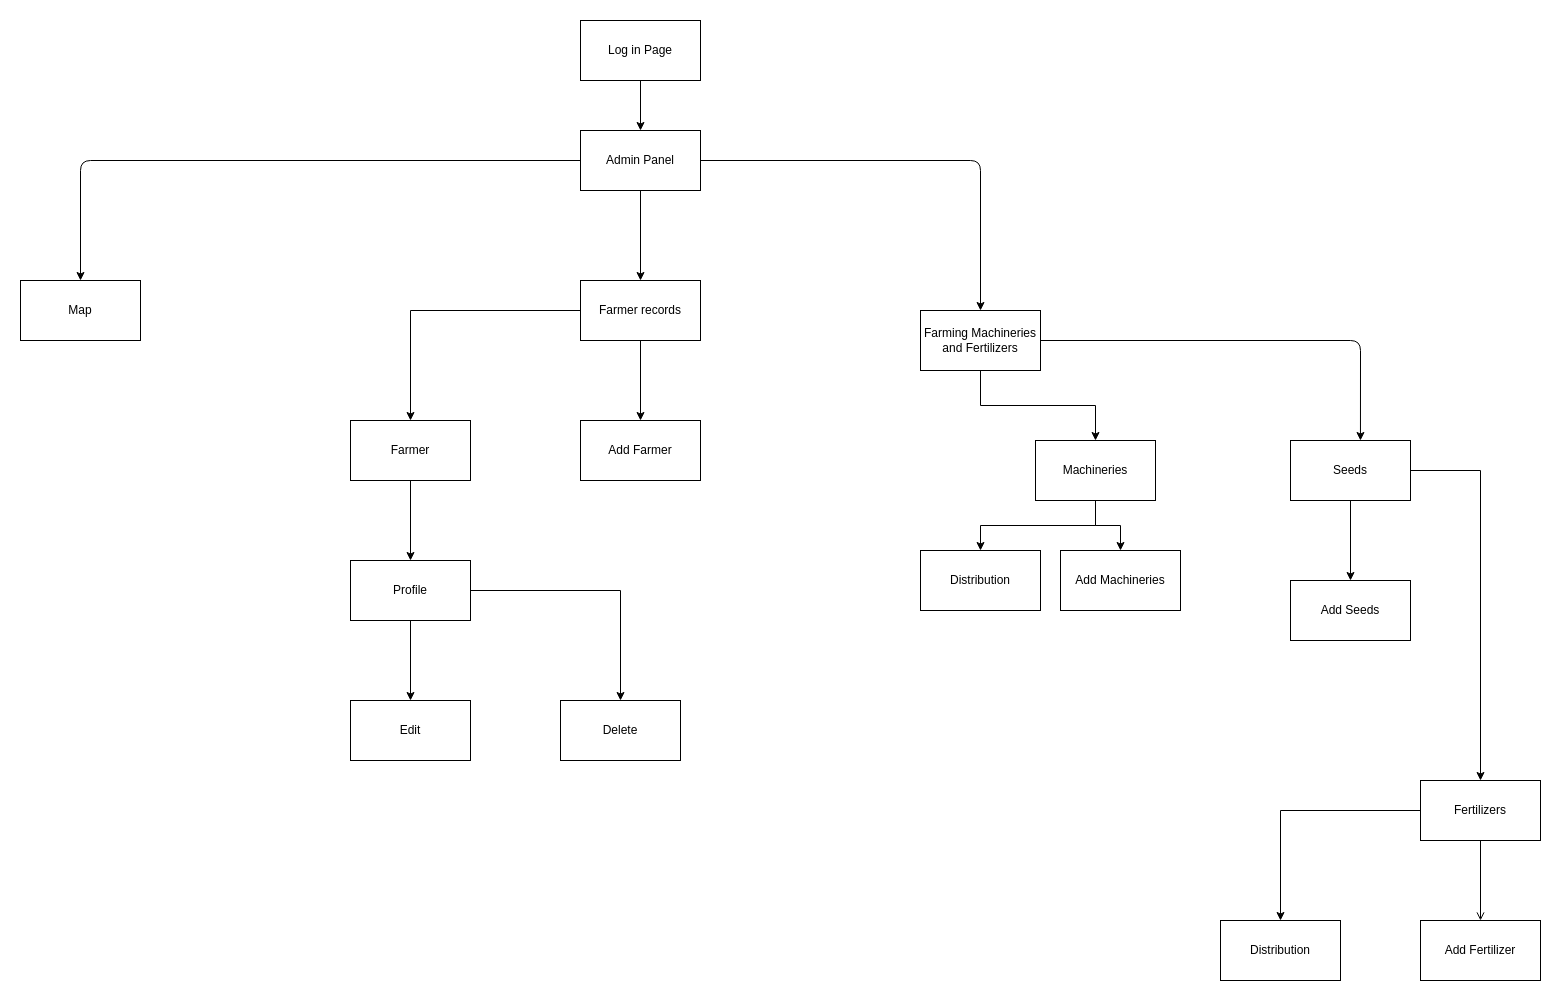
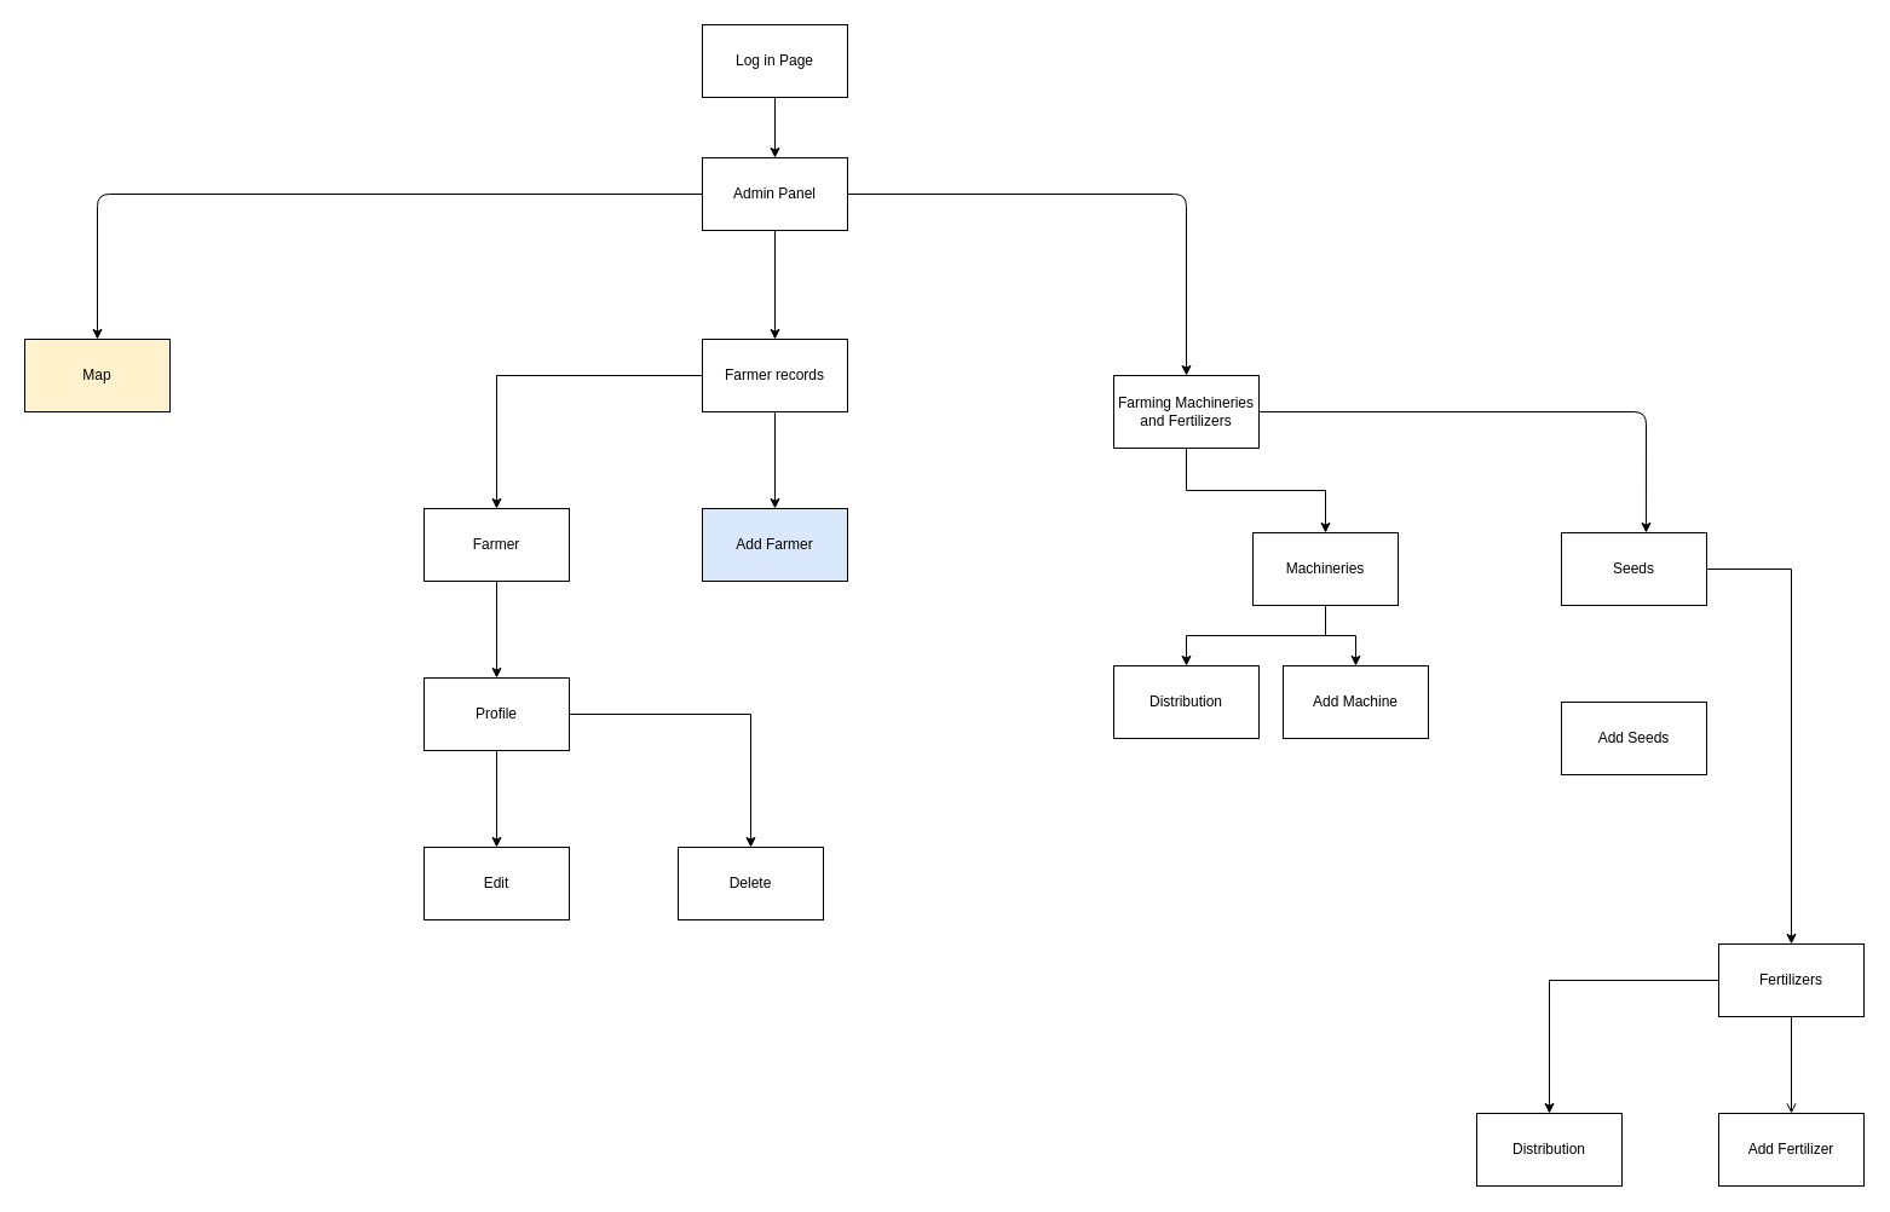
  <mxCell id="0" />
  <mxCell id="1" parent="0" />
  <mxCell id="2" value="" style="edgeStyle=orthogonalEdgeStyle;rounded=0;orthogonalLoop=1;jettySize=auto;html=1;" parent="1" source="3" target="5" edge="1"><mxGeometry relative="1" as="geometry" /></mxCell>
  <mxCell id="3" value="Log in Page" style="rounded=0;whiteSpace=wrap;html=1;" parent="1" vertex="1"><mxGeometry x="580" y="20" width="120" height="60" as="geometry" /></mxCell>
  <mxCell id="4" value="" style="edgeStyle=orthogonalEdgeStyle;rounded=0;orthogonalLoop=1;jettySize=auto;html=1;" parent="1" source="5" target="8" edge="1"><mxGeometry relative="1" as="geometry" /></mxCell>
  <mxCell id="5" value="Admin Panel" style="rounded=0;whiteSpace=wrap;html=1;" parent="1" vertex="1"><mxGeometry x="580" y="130" width="120" height="60" as="geometry" /></mxCell>
  <mxCell id="6" value="" style="edgeStyle=orthogonalEdgeStyle;rounded=0;orthogonalLoop=1;jettySize=auto;html=1;" parent="1" source="8" target="16" edge="1"><mxGeometry relative="1" as="geometry" /></mxCell>
  <mxCell id="7" value="" style="edgeStyle=orthogonalEdgeStyle;rounded=0;orthogonalLoop=1;jettySize=auto;html=1;" parent="1" source="8" target="10" edge="1"><mxGeometry relative="1" as="geometry" /></mxCell>
  <mxCell id="8" value="Farmer records" style="rounded=0;whiteSpace=wrap;html=1;" parent="1" vertex="1"><mxGeometry x="580" y="280" width="120" height="60" as="geometry" /></mxCell>
  <mxCell id="9" value="" style="edgeStyle=orthogonalEdgeStyle;rounded=0;orthogonalLoop=1;jettySize=auto;html=1;" parent="1" source="10" target="13" edge="1"><mxGeometry relative="1" as="geometry" /></mxCell>
  <mxCell id="10" value="Farmer" style="rounded=0;whiteSpace=wrap;html=1;" parent="1" vertex="1"><mxGeometry x="350" y="420" width="120" height="60" as="geometry" /></mxCell>
  <mxCell id="11" value="" style="edgeStyle=orthogonalEdgeStyle;rounded=0;orthogonalLoop=1;jettySize=auto;html=1;" edge="1" parent="1" source="13" target="15"><mxGeometry relative="1" as="geometry" /></mxCell>
  <mxCell id="12" value="" style="edgeStyle=orthogonalEdgeStyle;rounded=0;orthogonalLoop=1;jettySize=auto;html=1;" edge="1" parent="1" source="13" target="14"><mxGeometry relative="1" as="geometry" /></mxCell>
  <mxCell id="13" value="Profile" style="rounded=0;whiteSpace=wrap;html=1;" parent="1" vertex="1"><mxGeometry x="350" y="560" width="120" height="60" as="geometry" /></mxCell>
  <mxCell id="14" value="Delete" style="rounded=0;whiteSpace=wrap;html=1;" vertex="1" parent="1"><mxGeometry x="560" y="700" width="120" height="60" as="geometry" /></mxCell>
  <mxCell id="15" value="Edit" style="rounded=0;whiteSpace=wrap;html=1;" vertex="1" parent="1"><mxGeometry x="350" y="700" width="120" height="60" as="geometry" /></mxCell>
- <mxCell id="16" value="Add Farmer" style="rounded=0;whiteSpace=wrap;html=1;" parent="1" vertex="1"><mxGeometry x="580" y="420" width="120" height="60" as="geometry" /></mxCell>
- <mxCell id="17" value="Map" style="rounded=0;whiteSpace=wrap;html=1;" parent="1" vertex="1"><mxGeometry x="20" y="280" width="120" height="60" as="geometry" /></mxCell>
+ <mxCell id="16" value="Add Farmer" style="rounded=0;whiteSpace=wrap;html=1;fillColor=#dae8fc;" parent="1" vertex="1"><mxGeometry x="580" y="420" width="120" height="60" as="geometry" /></mxCell>
+ <mxCell id="17" value="Map" style="rounded=0;whiteSpace=wrap;html=1;fillColor=#fff2cc;" parent="1" vertex="1"><mxGeometry x="20" y="280" width="120" height="60" as="geometry" /></mxCell>
  <mxCell id="18" value="" style="endArrow=classic;html=1;exitX=0;exitY=0.5;exitDx=0;exitDy=0;entryX=0.5;entryY=0;entryDx=0;entryDy=0;" parent="1" source="5" target="17" edge="1"><mxGeometry width="50" height="50" relative="1" as="geometry"><mxPoint x="-160" y="250" as="sourcePoint" /><mxPoint x="-110" y="200" as="targetPoint" /><Array as="points"><mxPoint x="80" y="160" /></Array></mxGeometry></mxCell>
  <mxCell id="19" value="" style="edgeStyle=orthogonalEdgeStyle;rounded=0;orthogonalLoop=1;jettySize=auto;html=1;entryX=0.5;entryY=0;entryDx=0;entryDy=0;" parent="1" source="20" target="24" edge="1"><mxGeometry relative="1" as="geometry"><mxPoint x="1130" y="430" as="targetPoint" /></mxGeometry></mxCell>
  <mxCell id="20" value="Farming Machineries&lt;br&gt;and Fertilizers" style="rounded=0;whiteSpace=wrap;html=1;" parent="1" vertex="1"><mxGeometry x="920" y="310" width="120" height="60" as="geometry" /></mxCell>
  <mxCell id="21" value="" style="endArrow=classic;html=1;exitX=1;exitY=0.5;exitDx=0;exitDy=0;entryX=0.5;entryY=0;entryDx=0;entryDy=0;" parent="1" source="5" target="20" edge="1"><mxGeometry width="50" height="50" relative="1" as="geometry"><mxPoint x="90" y="280" as="sourcePoint" /><mxPoint x="140" y="230" as="targetPoint" /><Array as="points"><mxPoint x="980" y="160" /></Array></mxGeometry></mxCell>
  <mxCell id="22" value="" style="edgeStyle=orthogonalEdgeStyle;rounded=0;orthogonalLoop=1;jettySize=auto;html=1;" parent="1" source="24" target="26" edge="1"><mxGeometry relative="1" as="geometry" /></mxCell>
  <mxCell id="23" value="" style="edgeStyle=orthogonalEdgeStyle;rounded=0;orthogonalLoop=1;jettySize=auto;html=1;" parent="1" source="24" target="25" edge="1"><mxGeometry relative="1" as="geometry" /></mxCell>
  <mxCell id="24" value="Machineries" style="rounded=0;whiteSpace=wrap;html=1;" parent="1" vertex="1"><mxGeometry x="1035" y="440" width="120" height="60" as="geometry" /></mxCell>
  <mxCell id="25" value="Distribution" style="rounded=0;whiteSpace=wrap;html=1;" parent="1" vertex="1"><mxGeometry x="920" y="550" width="120" height="60" as="geometry" /></mxCell>
- <mxCell id="26" value="Add Machineries" style="rounded=0;whiteSpace=wrap;html=1;" parent="1" vertex="1"><mxGeometry x="1060" y="550" width="120" height="60" as="geometry" /></mxCell>
- <mxCell id="27" value="" style="edgeStyle=orthogonalEdgeStyle;rounded=0;orthogonalLoop=1;jettySize=auto;html=1;" parent="1" source="29" target="35" edge="1"><mxGeometry relative="1" as="geometry" /></mxCell>
+ <mxCell id="26" value="Add Machine" style="rounded=0;whiteSpace=wrap;html=1;" parent="1" vertex="1"><mxGeometry x="1060" y="550" width="120" height="60" as="geometry" /></mxCell>
  <mxCell id="28" value="" style="edgeStyle=orthogonalEdgeStyle;rounded=0;orthogonalLoop=1;jettySize=auto;html=1;" parent="1" source="29" target="32" edge="1"><mxGeometry relative="1" as="geometry" /></mxCell>
  <mxCell id="29" value="Seeds" style="rounded=0;whiteSpace=wrap;html=1;" parent="1" vertex="1"><mxGeometry x="1290" y="440" width="120" height="60" as="geometry" /></mxCell>
  <mxCell id="30" value="" style="edgeStyle=orthogonalEdgeStyle;rounded=0;orthogonalLoop=1;jettySize=auto;html=1;endArrow=open;" parent="1" source="32" target="34" edge="1"><mxGeometry relative="1" as="geometry" /></mxCell>
  <mxCell id="31" value="" style="edgeStyle=orthogonalEdgeStyle;rounded=0;orthogonalLoop=1;jettySize=auto;html=1;" parent="1" source="32" target="33" edge="1"><mxGeometry relative="1" as="geometry" /></mxCell>
  <mxCell id="32" value="Fertilizers" style="rounded=0;whiteSpace=wrap;html=1;" parent="1" vertex="1"><mxGeometry x="1420" y="780" width="120" height="60" as="geometry" /></mxCell>
  <mxCell id="33" value="Distribution" style="rounded=0;whiteSpace=wrap;html=1;" parent="1" vertex="1"><mxGeometry x="1220" y="920" width="120" height="60" as="geometry" /></mxCell>
  <mxCell id="34" value="Add Fertilizer" style="rounded=0;whiteSpace=wrap;html=1;" parent="1" vertex="1"><mxGeometry x="1420" y="920" width="120" height="60" as="geometry" /></mxCell>
  <mxCell id="35" value="Add Seeds" style="rounded=0;whiteSpace=wrap;html=1;" parent="1" vertex="1"><mxGeometry x="1290" y="580" width="120" height="60" as="geometry" /></mxCell>
  <mxCell id="36" value="" style="endArrow=classic;html=1;exitX=1;exitY=0.5;exitDx=0;exitDy=0;entryX=0.583;entryY=0;entryDx=0;entryDy=0;entryPerimeter=0;" parent="1" source="20" target="29" edge="1"><mxGeometry width="50" height="50" relative="1" as="geometry"><mxPoint x="1110" y="440" as="sourcePoint" /><mxPoint x="1160" y="390" as="targetPoint" /><Array as="points"><mxPoint x="1360" y="340" /></Array></mxGeometry></mxCell>
